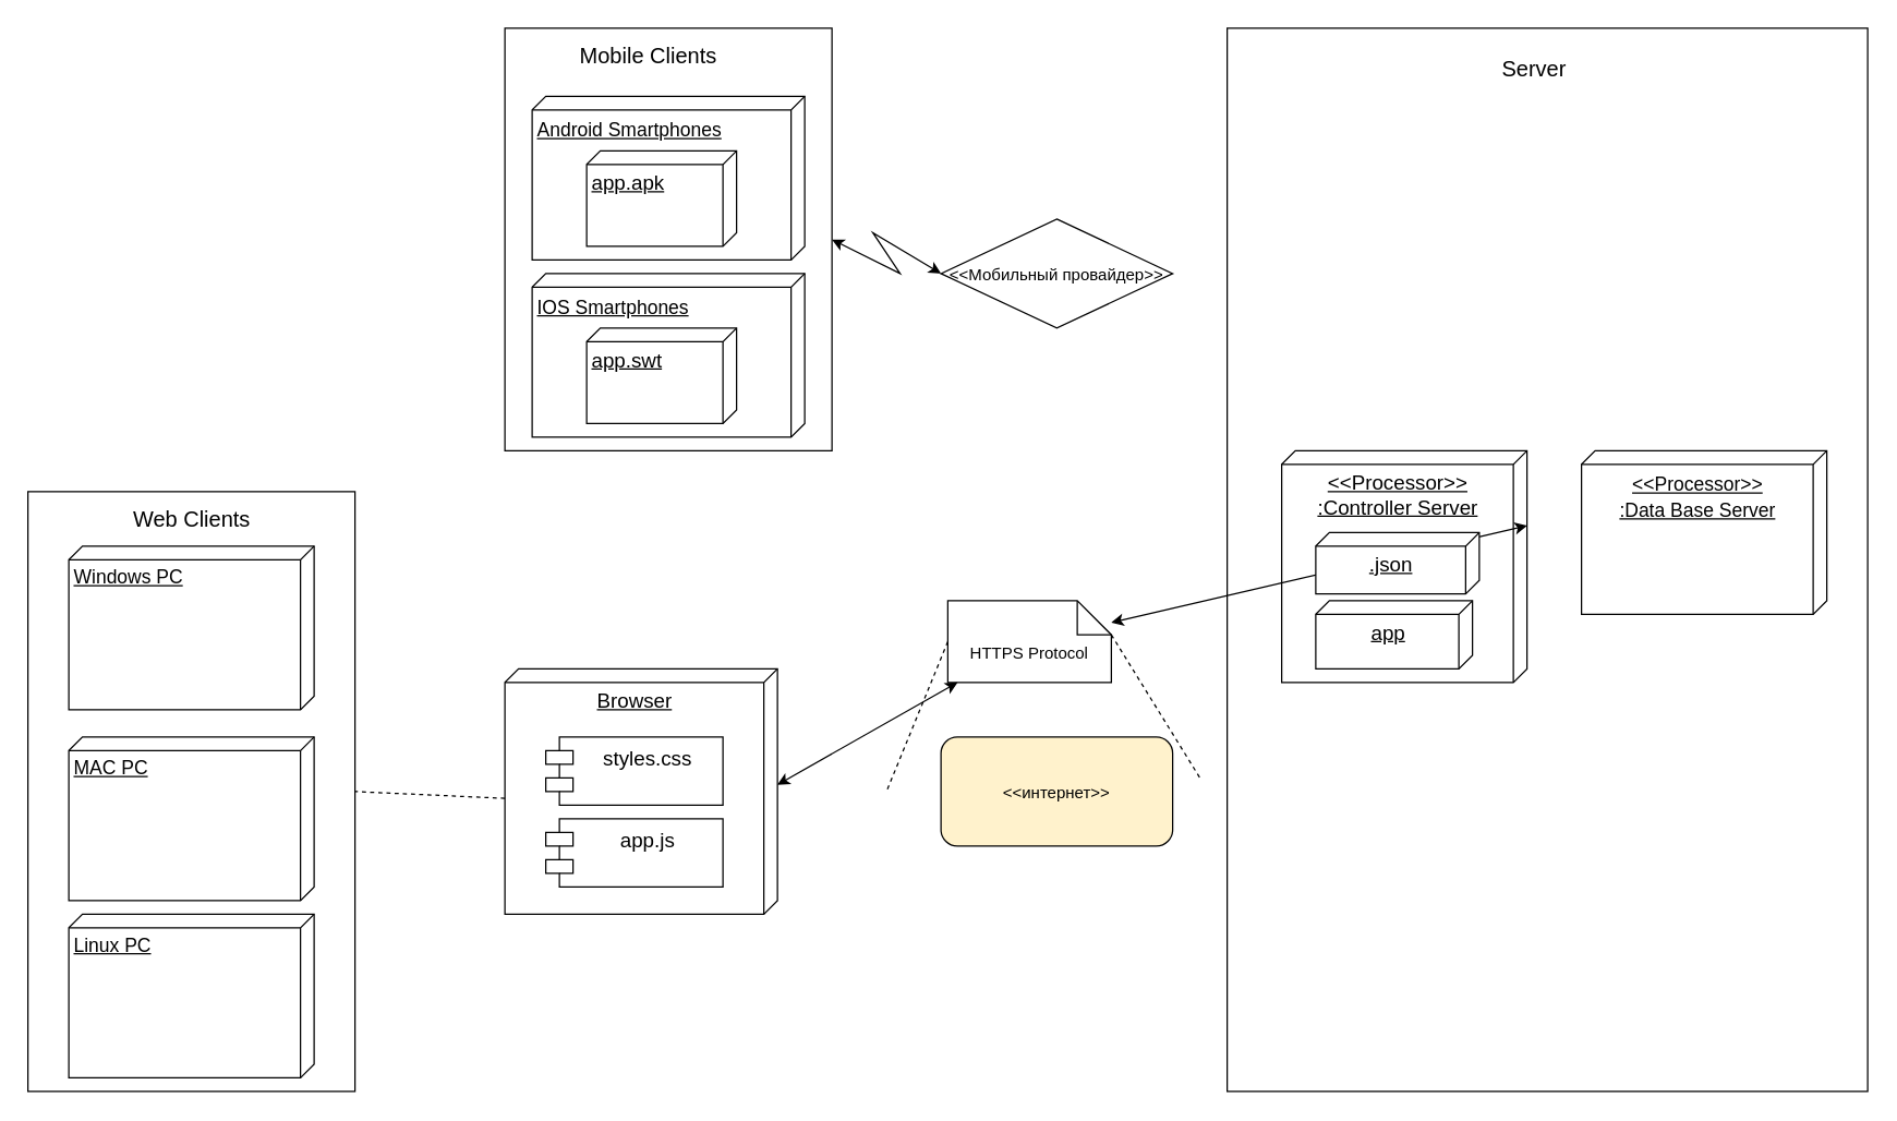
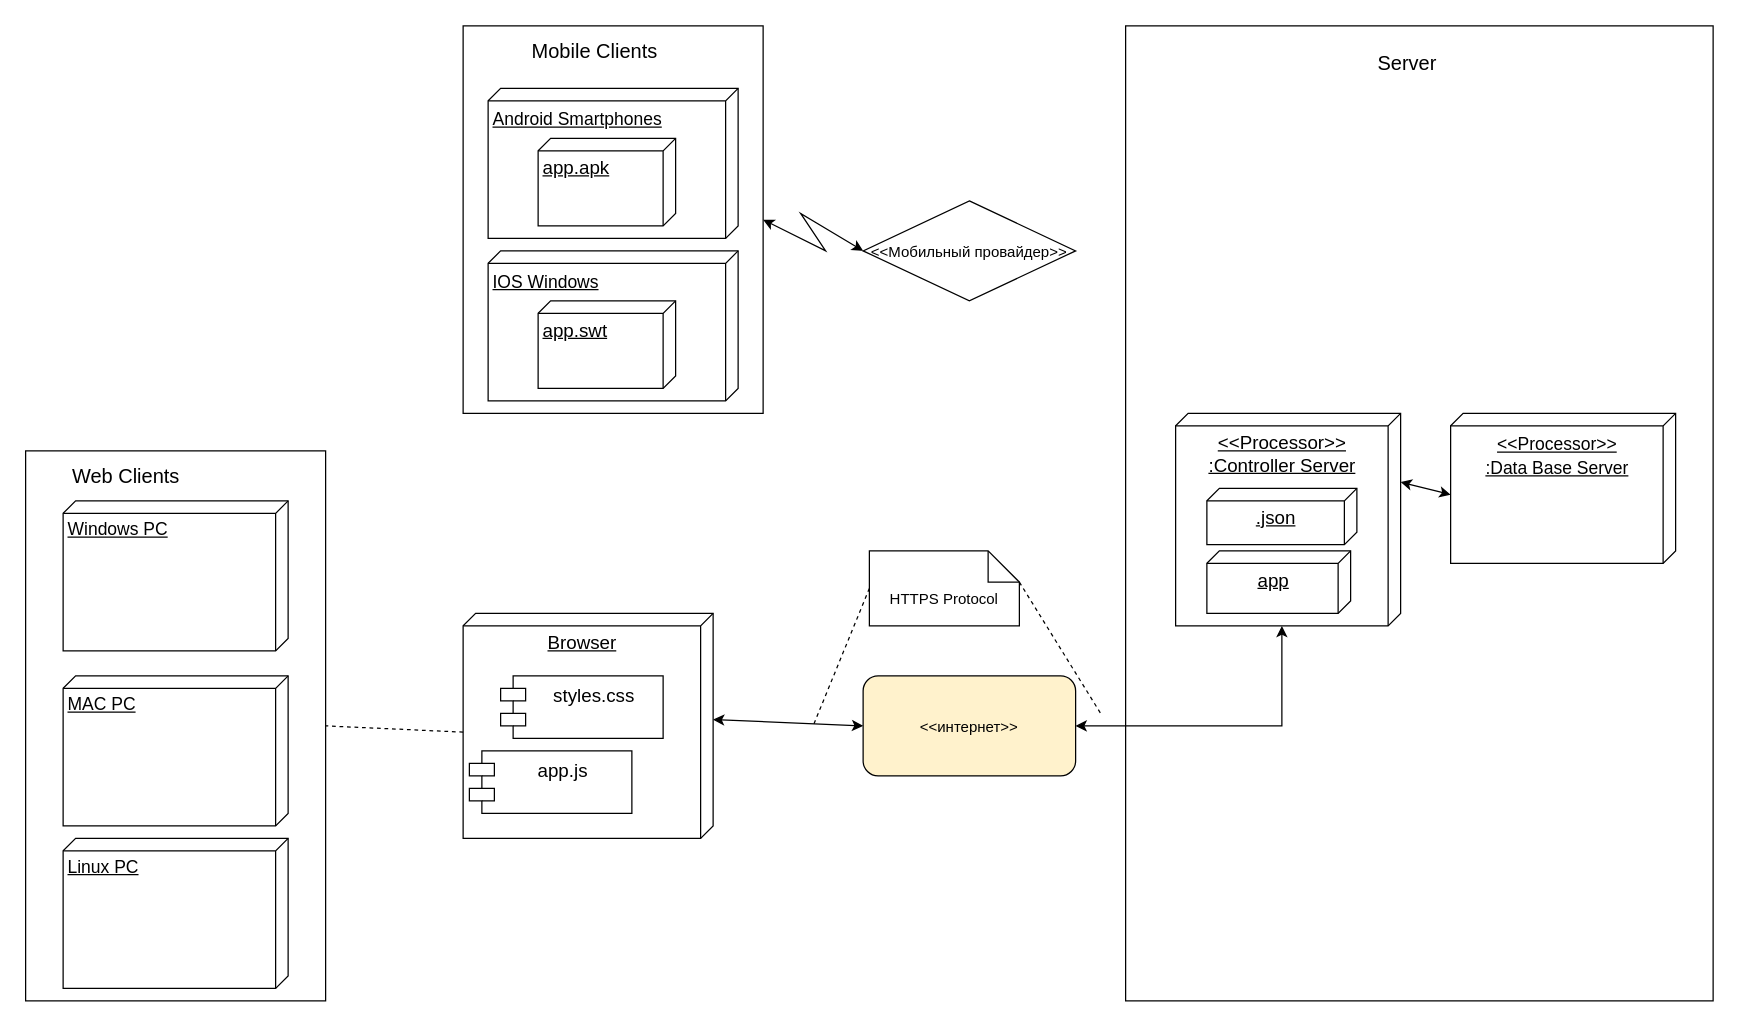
  <mxCell id="0" />
  <mxCell id="1" parent="0" />
  <mxCell id="2" value="" style="rounded=0;whiteSpace=wrap;html=1;" vertex="1" parent="1"><mxGeometry x="370" y="20" width="240" height="310" as="geometry" /></mxCell>
  <mxCell id="3" value="&lt;font style=&quot;font-size: 16px&quot;&gt;Mobile Clients&lt;/font&gt;" style="text;html=1;align=center;verticalAlign=middle;resizable=0;points=[];autosize=1;strokeColor=none;fillColor=none;" vertex="1" parent="1"><mxGeometry x="410" y="30" width="130" height="20" as="geometry" /></mxCell>
  <mxCell id="4" value="&lt;font style=&quot;font-size: 14px&quot;&gt;Android Smartphones&lt;/font&gt;" style="verticalAlign=top;align=left;spacingTop=8;spacingLeft=2;spacingRight=12;shape=cube;size=10;direction=south;fontStyle=4;html=1;fontSize=16;" vertex="1" parent="1"><mxGeometry x="390" y="70" width="200" height="120" as="geometry" /></mxCell>
- <mxCell id="5" value="&lt;font style=&quot;font-size: 14px&quot;&gt;IOS Smartphones&lt;/font&gt;" style="verticalAlign=top;align=left;spacingTop=8;spacingLeft=2;spacingRight=12;shape=cube;size=10;direction=south;fontStyle=4;html=1;fontSize=16;" vertex="1" parent="1"><mxGeometry x="390" y="200" width="200" height="120" as="geometry" /></mxCell>
+ <mxCell id="5" value="&lt;font style=&quot;font-size: 14px&quot;&gt;IOS Windows&lt;/font&gt;" style="verticalAlign=top;align=left;spacingTop=8;spacingLeft=2;spacingRight=12;shape=cube;size=10;direction=south;fontStyle=4;html=1;fontSize=16;" vertex="1" parent="1"><mxGeometry x="390" y="200" width="200" height="120" as="geometry" /></mxCell>
  <mxCell id="6" value="" style="rounded=0;whiteSpace=wrap;html=1;fontSize=16;" vertex="1" parent="1"><mxGeometry x="20" y="360" width="240" height="440" as="geometry" /></mxCell>
- <mxCell id="7" value="Web Clients" style="text;html=1;align=center;verticalAlign=middle;resizable=0;points=[];autosize=1;strokeColor=none;fillColor=none;fontSize=16;" vertex="1" parent="1"><mxGeometry x="85" y="370" width="110" height="20" as="geometry" /></mxCell>
+ <mxCell id="7" value="Web Clients" style="text;html=1;align=center;verticalAlign=middle;resizable=0;points=[];autosize=1;strokeColor=none;fillColor=none;fontSize=16;" vertex="1" parent="1"><mxGeometry x="45" y="370" width="110" height="20" as="geometry" /></mxCell>
  <mxCell id="8" value="Windows PC" style="verticalAlign=top;align=left;spacingTop=8;spacingLeft=2;spacingRight=12;shape=cube;size=10;direction=south;fontStyle=4;html=1;fontSize=14;" vertex="1" parent="1"><mxGeometry x="50" y="400" width="180" height="120" as="geometry" /></mxCell>
  <mxCell id="9" value="MAC PC" style="verticalAlign=top;align=left;spacingTop=8;spacingLeft=2;spacingRight=12;shape=cube;size=10;direction=south;fontStyle=4;html=1;fontSize=14;" vertex="1" parent="1"><mxGeometry x="50" y="540" width="180" height="120" as="geometry" /></mxCell>
  <mxCell id="10" value="Linux PC" style="verticalAlign=top;align=left;spacingTop=8;spacingLeft=2;spacingRight=12;shape=cube;size=10;direction=south;fontStyle=4;html=1;fontSize=14;" vertex="1" parent="1"><mxGeometry x="50" y="670" width="180" height="120" as="geometry" /></mxCell>
  <mxCell id="11" value="&lt;font style=&quot;font-size: 12px&quot;&gt;&amp;lt;&amp;lt;Мобильный провайдер&amp;gt;&amp;gt;&lt;/font&gt;" style="rhombus;whiteSpace=wrap;html=1;fontSize=14;" vertex="1" parent="1"><mxGeometry x="690" y="160" width="170" height="80" as="geometry" /></mxCell>
  <mxCell id="12" value="&lt;font style=&quot;font-size: 12px&quot;&gt;&amp;lt;&amp;lt;интернет&amp;gt;&amp;gt;&lt;/font&gt;" style="rounded=1;whiteSpace=wrap;html=1;fontSize=14;fillColor=#fff2cc;" vertex="1" parent="1"><mxGeometry x="690" y="540" width="170" height="80" as="geometry" /></mxCell>
  <mxCell id="13" value="" style="endArrow=classic;startArrow=classic;html=1;rounded=0;fontSize=12;exitX=1;exitY=0.5;exitDx=0;exitDy=0;entryX=0;entryY=0.5;entryDx=0;entryDy=0;" edge="1" parent="1" source="2" target="11"><mxGeometry width="50" height="50" relative="1" as="geometry"><mxPoint x="730" y="350" as="sourcePoint" /><mxPoint x="780" y="300" as="targetPoint" /><Array as="points"><mxPoint x="660" y="200" /><mxPoint x="640" y="170" /></Array></mxGeometry></mxCell>
  <mxCell id="14" value="HTTPS Protocol" style="shape=note2;boundedLbl=1;whiteSpace=wrap;html=1;size=25;verticalAlign=top;align=center;fontSize=12;" vertex="1" parent="1"><mxGeometry x="695" y="440" width="120" height="60" as="geometry" /></mxCell>
  <mxCell id="15" value="" style="endArrow=none;dashed=1;html=1;rounded=0;fontSize=12;exitX=0;exitY=0.5;exitDx=0;exitDy=0;exitPerimeter=0;" edge="1" parent="1" source="14"><mxGeometry width="50" height="50" relative="1" as="geometry"><mxPoint x="730" y="410" as="sourcePoint" /><mxPoint x="650" y="580" as="targetPoint" /></mxGeometry></mxCell>
  <mxCell id="16" value="" style="rounded=0;whiteSpace=wrap;html=1;fontSize=12;" vertex="1" parent="1"><mxGeometry x="900" y="20" width="470" height="780" as="geometry" /></mxCell>
  <mxCell id="17" value="&lt;font style=&quot;font-size: 16px&quot;&gt;Server&lt;/font&gt;" style="text;html=1;align=center;verticalAlign=middle;resizable=0;points=[];autosize=1;strokeColor=none;fillColor=none;fontSize=12;" vertex="1" parent="1"><mxGeometry x="1090" y="40" width="70" height="20" as="geometry" /></mxCell>
  <mxCell id="18" value="&lt;div&gt;&lt;font style=&quot;font-size: 14px&quot;&gt;&amp;lt;&amp;lt;Processor&amp;gt;&amp;gt;&lt;/font&gt;&lt;/div&gt;&lt;div&gt;&lt;font style=&quot;font-size: 14px&quot;&gt;:Data Base Server&lt;br&gt;&lt;/font&gt;&lt;/div&gt;" style="verticalAlign=top;align=center;spacingTop=8;spacingLeft=2;spacingRight=12;shape=cube;size=10;direction=south;fontStyle=4;html=1;fontSize=16;" vertex="1" parent="1"><mxGeometry x="1160" y="330" width="180" height="120" as="geometry" /></mxCell>
  <mxCell id="19" value="&lt;div style=&quot;font-size: 15px&quot;&gt;&lt;font style=&quot;font-size: 15px&quot;&gt;&amp;lt;&amp;lt;Processor&amp;gt;&amp;gt;&lt;/font&gt;&lt;/div&gt;&lt;div style=&quot;font-size: 15px&quot;&gt;&lt;font style=&quot;font-size: 15px&quot;&gt;&lt;font style=&quot;font-size: 15px&quot;&gt;:Controller Server&lt;/font&gt;&lt;font style=&quot;font-size: 15px&quot;&gt;&lt;br&gt;&lt;/font&gt;&lt;/font&gt;&lt;/div&gt;" style="verticalAlign=top;align=center;spacingTop=8;spacingLeft=2;spacingRight=12;shape=cube;size=10;direction=south;fontStyle=4;html=1;fontSize=16;" vertex="1" parent="1"><mxGeometry x="940" y="330" width="180" height="170" as="geometry" /></mxCell>
- <mxCell id="20" value="" style="endArrow=classic;startArrow=classic;html=1;rounded=0;fontSize=15;exitX=0;exitY=0;exitDx=55;exitDy=0;exitPerimeter=0;" edge="1" parent="1" source="19" target="14"><mxGeometry width="50" height="50" relative="1" as="geometry"><mxPoint x="850" y="410" as="sourcePoint" /><mxPoint x="900" y="360" as="targetPoint" /></mxGeometry></mxCell>
+ <mxCell id="20" value="" style="endArrow=classic;startArrow=classic;html=1;rounded=0;fontSize=15;exitX=0;exitY=0;exitDx=55;exitDy=0;exitPerimeter=0;entryX=0;entryY=0;entryDx=65;entryDy=180;entryPerimeter=0;" edge="1" parent="1" source="19" target="18"><mxGeometry width="50" height="50" relative="1" as="geometry"><mxPoint x="850" y="410" as="sourcePoint" /><mxPoint x="900" y="360" as="targetPoint" /></mxGeometry></mxCell>
  <mxCell id="21" value="&lt;div align=&quot;center&quot;&gt;Browser&lt;/div&gt;" style="verticalAlign=top;align=center;spacingTop=8;spacingLeft=2;spacingRight=12;shape=cube;size=10;direction=south;fontStyle=4;html=1;fontSize=15;" vertex="1" parent="1"><mxGeometry x="370" y="490" width="200" height="180" as="geometry" /></mxCell>
  <mxCell id="22" value="styles.css" style="shape=module;align=left;spacingLeft=20;align=center;verticalAlign=top;fontSize=15;" vertex="1" parent="1"><mxGeometry x="400" y="540" width="130" height="50" as="geometry" /></mxCell>
- <mxCell id="23" value="app.js" style="shape=module;align=left;spacingLeft=20;align=center;verticalAlign=top;fontSize=15;" vertex="1" parent="1"><mxGeometry x="400" y="600" width="130" height="50" as="geometry" /></mxCell>
+ <mxCell id="23" value="app.js" style="shape=module;align=left;spacingLeft=20;align=center;verticalAlign=top;fontSize=15;" vertex="1" parent="1"><mxGeometry x="375" y="600" width="130" height="50" as="geometry" /></mxCell>
  <mxCell id="24" value="app.apk" style="verticalAlign=top;align=left;spacingTop=8;spacingLeft=2;spacingRight=12;shape=cube;size=10;direction=south;fontStyle=4;html=1;fontSize=15;" vertex="1" parent="1"><mxGeometry x="430" y="110" width="110" height="70" as="geometry" /></mxCell>
  <mxCell id="25" value="app.swt" style="verticalAlign=top;align=left;spacingTop=8;spacingLeft=2;spacingRight=12;shape=cube;size=10;direction=south;fontStyle=4;html=1;fontSize=15;" vertex="1" parent="1"><mxGeometry x="430" y="240" width="110" height="70" as="geometry" /></mxCell>
  <mxCell id="26" value="" style="endArrow=none;dashed=1;html=1;rounded=0;fontSize=15;exitX=0;exitY=0;exitDx=120;exitDy=25;exitPerimeter=0;" edge="1" parent="1" source="14"><mxGeometry width="50" height="50" relative="1" as="geometry"><mxPoint x="580" y="440" as="sourcePoint" /><mxPoint x="880" y="570" as="targetPoint" /></mxGeometry></mxCell>
  <mxCell id="27" value="&lt;div align=&quot;center&quot;&gt;app&lt;/div&gt;" style="verticalAlign=top;align=center;spacingTop=8;spacingLeft=2;spacingRight=12;shape=cube;size=10;direction=south;fontStyle=4;html=1;fontSize=15;" vertex="1" parent="1"><mxGeometry x="965" y="440" width="115" height="50" as="geometry" /></mxCell>
  <mxCell id="28" value="&lt;div align=&quot;center&quot;&gt;.json&lt;/div&gt;" style="verticalAlign=top;align=center;spacingTop=8;spacingLeft=2;spacingRight=12;shape=cube;size=10;direction=south;fontStyle=4;html=1;fontSize=15;" vertex="1" parent="1"><mxGeometry x="965" y="390" width="120" height="45" as="geometry" /></mxCell>
- <mxCell id="29" value="" style="endArrow=classic;startArrow=classic;html=1;rounded=0;fontSize=15;exitX=0;exitY=0;exitDx=85;exitDy=0;exitPerimeter=0;" edge="1" parent="1" source="21" target="14"><mxGeometry width="50" height="50" relative="1" as="geometry"><mxPoint x="580" y="440" as="sourcePoint" /><mxPoint x="630" y="390" as="targetPoint" /></mxGeometry></mxCell>
+ <mxCell id="29" value="" style="endArrow=classic;startArrow=classic;html=1;rounded=0;fontSize=15;exitX=0;exitY=0;exitDx=85;exitDy=0;exitPerimeter=0;entryX=0;entryY=0.5;entryDx=0;entryDy=0;" edge="1" parent="1" source="21" target="12"><mxGeometry width="50" height="50" relative="1" as="geometry"><mxPoint x="580" y="440" as="sourcePoint" /><mxPoint x="630" y="390" as="targetPoint" /></mxGeometry></mxCell>
  <mxCell id="30" value="" style="endArrow=none;dashed=1;html=1;rounded=0;fontSize=15;exitX=0;exitY=0;exitDx=95;exitDy=200;exitPerimeter=0;entryX=1;entryY=0.5;entryDx=0;entryDy=0;" edge="1" parent="1" source="21" target="6"><mxGeometry width="50" height="50" relative="1" as="geometry"><mxPoint x="680" y="430" as="sourcePoint" /><mxPoint x="730" y="380" as="targetPoint" /></mxGeometry></mxCell>
+ <mxCell id="31" value="" style="endArrow=classic;startArrow=classic;html=1;rounded=0;fontSize=15;exitX=0;exitY=0;exitDx=170;exitDy=95;exitPerimeter=0;entryX=1;entryY=0.5;entryDx=0;entryDy=0;" edge="1" parent="1" source="19" target="12"><mxGeometry width="50" height="50" relative="1" as="geometry"><mxPoint x="680" y="420" as="sourcePoint" /><mxPoint x="730" y="370" as="targetPoint" /><Array as="points"><mxPoint x="1025" y="580" /></Array></mxGeometry></mxCell>
